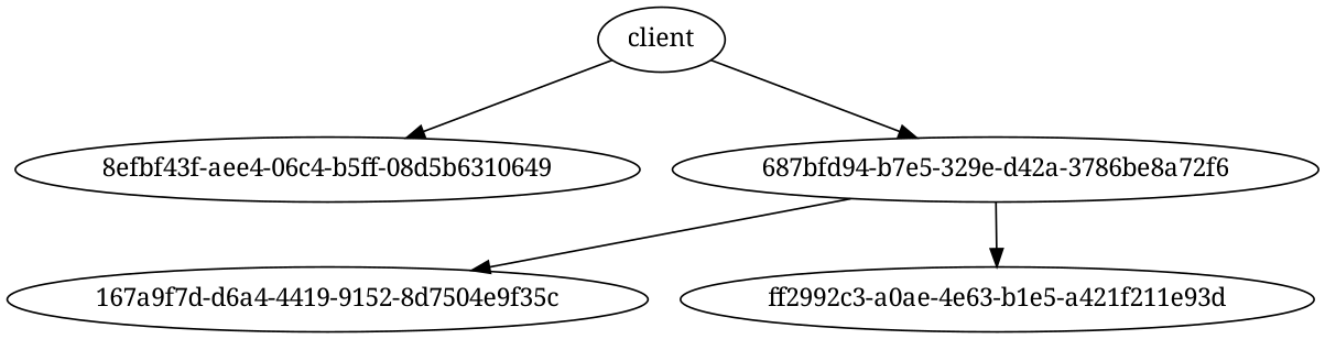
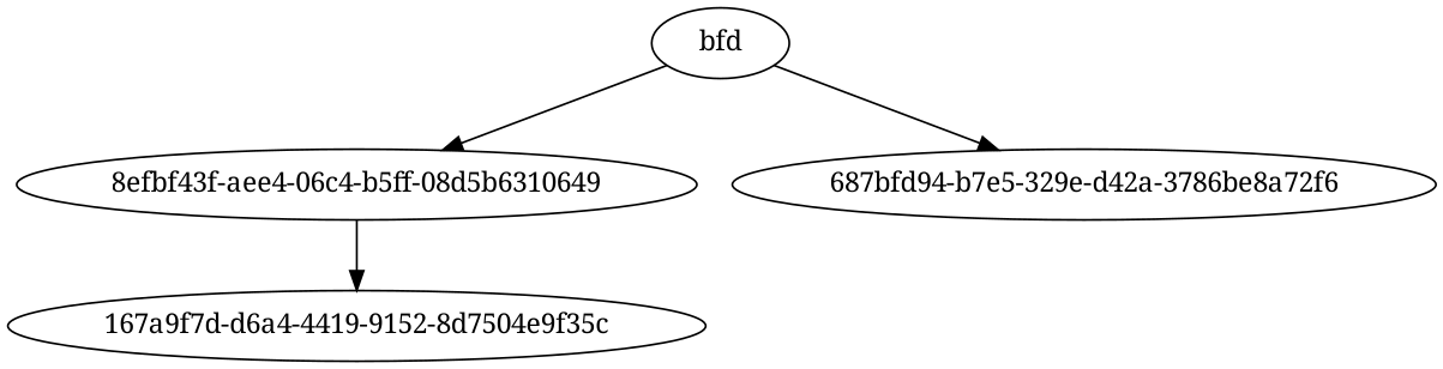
  digraph {
    fontname="Noto Serif"
    node [fontname="Noto Serif"]
    edge [fontname="Noto Serif"]
-   n1 [label=client]
+   n1 [label=bfd]
    n2 [label="687bfd94-b7e5-329e-d42a-3786be8a72f6"]
    n3 [label="8efbf43f-aee4-06c4-b5ff-08d5b6310649"]
    n4 [label="167a9f7d-d6a4-4419-9152-8d7504e9f35c"]
-   n5 [label="ff2992c3-a0ae-4e63-b1e5-a421f211e93d"]
    n1 -> n2
    n1 -> n3
-   n2 -> n4
-   n2 -> n5
+   n3 -> n4
  }
